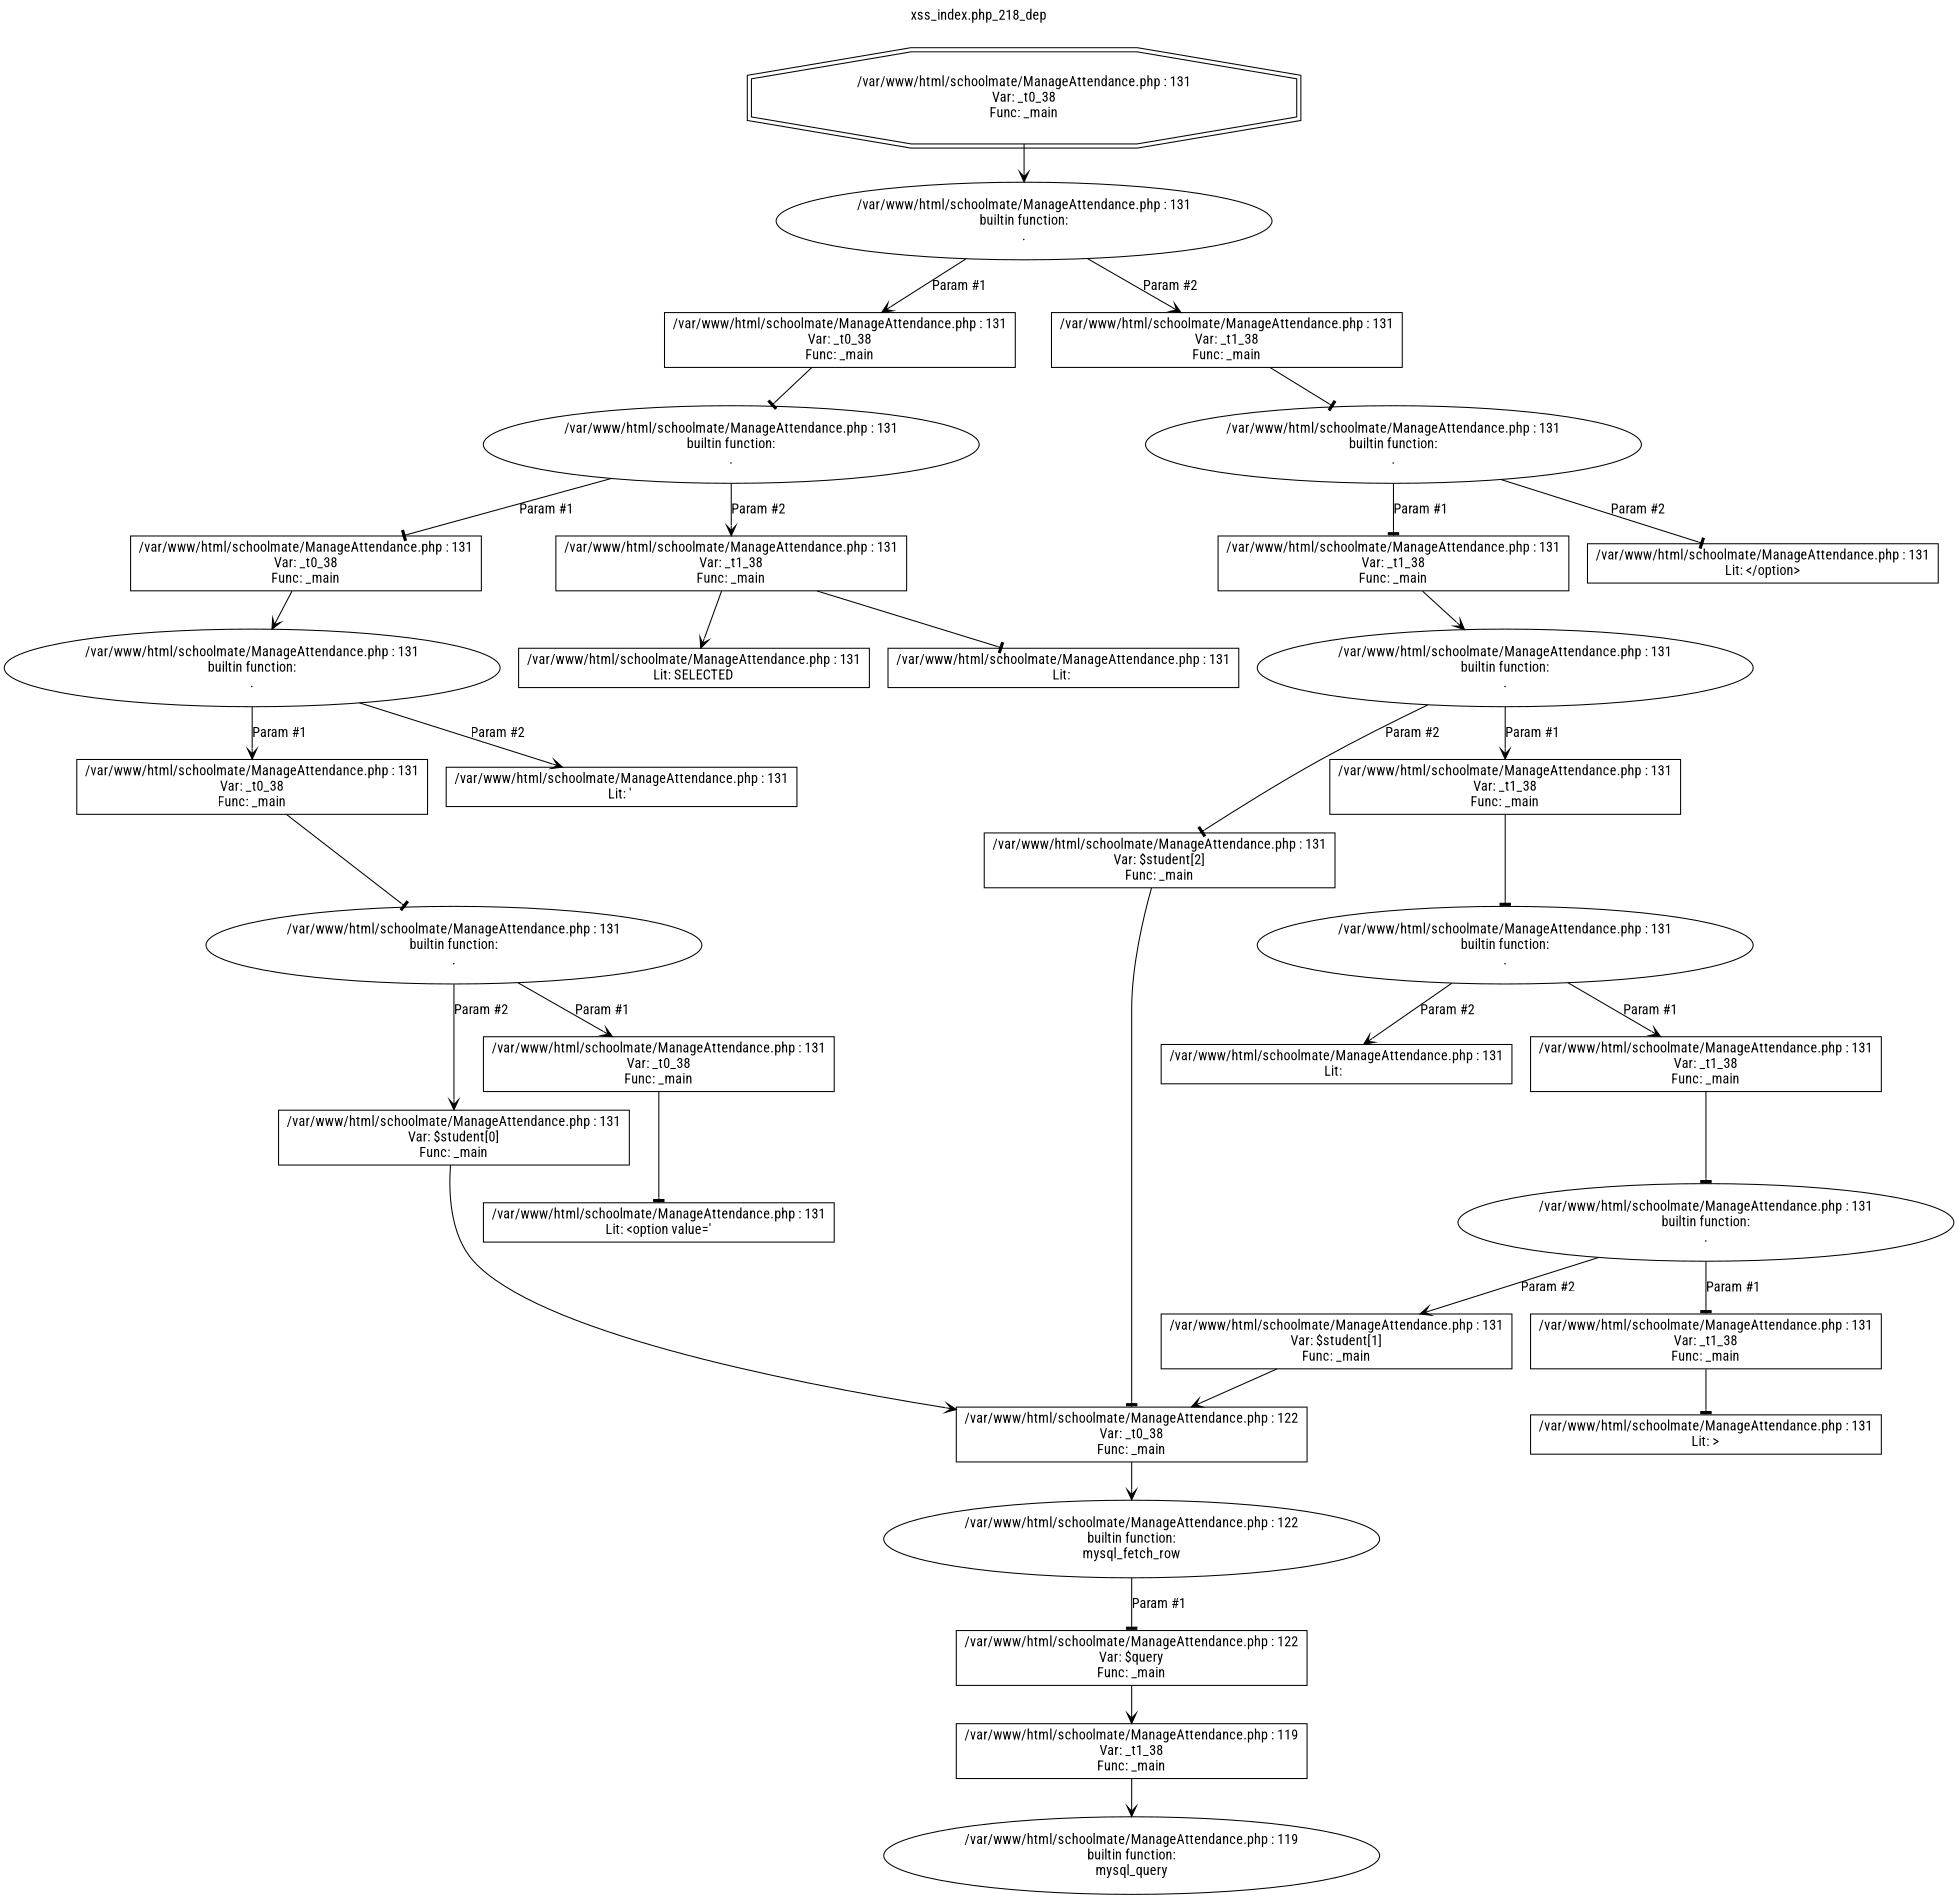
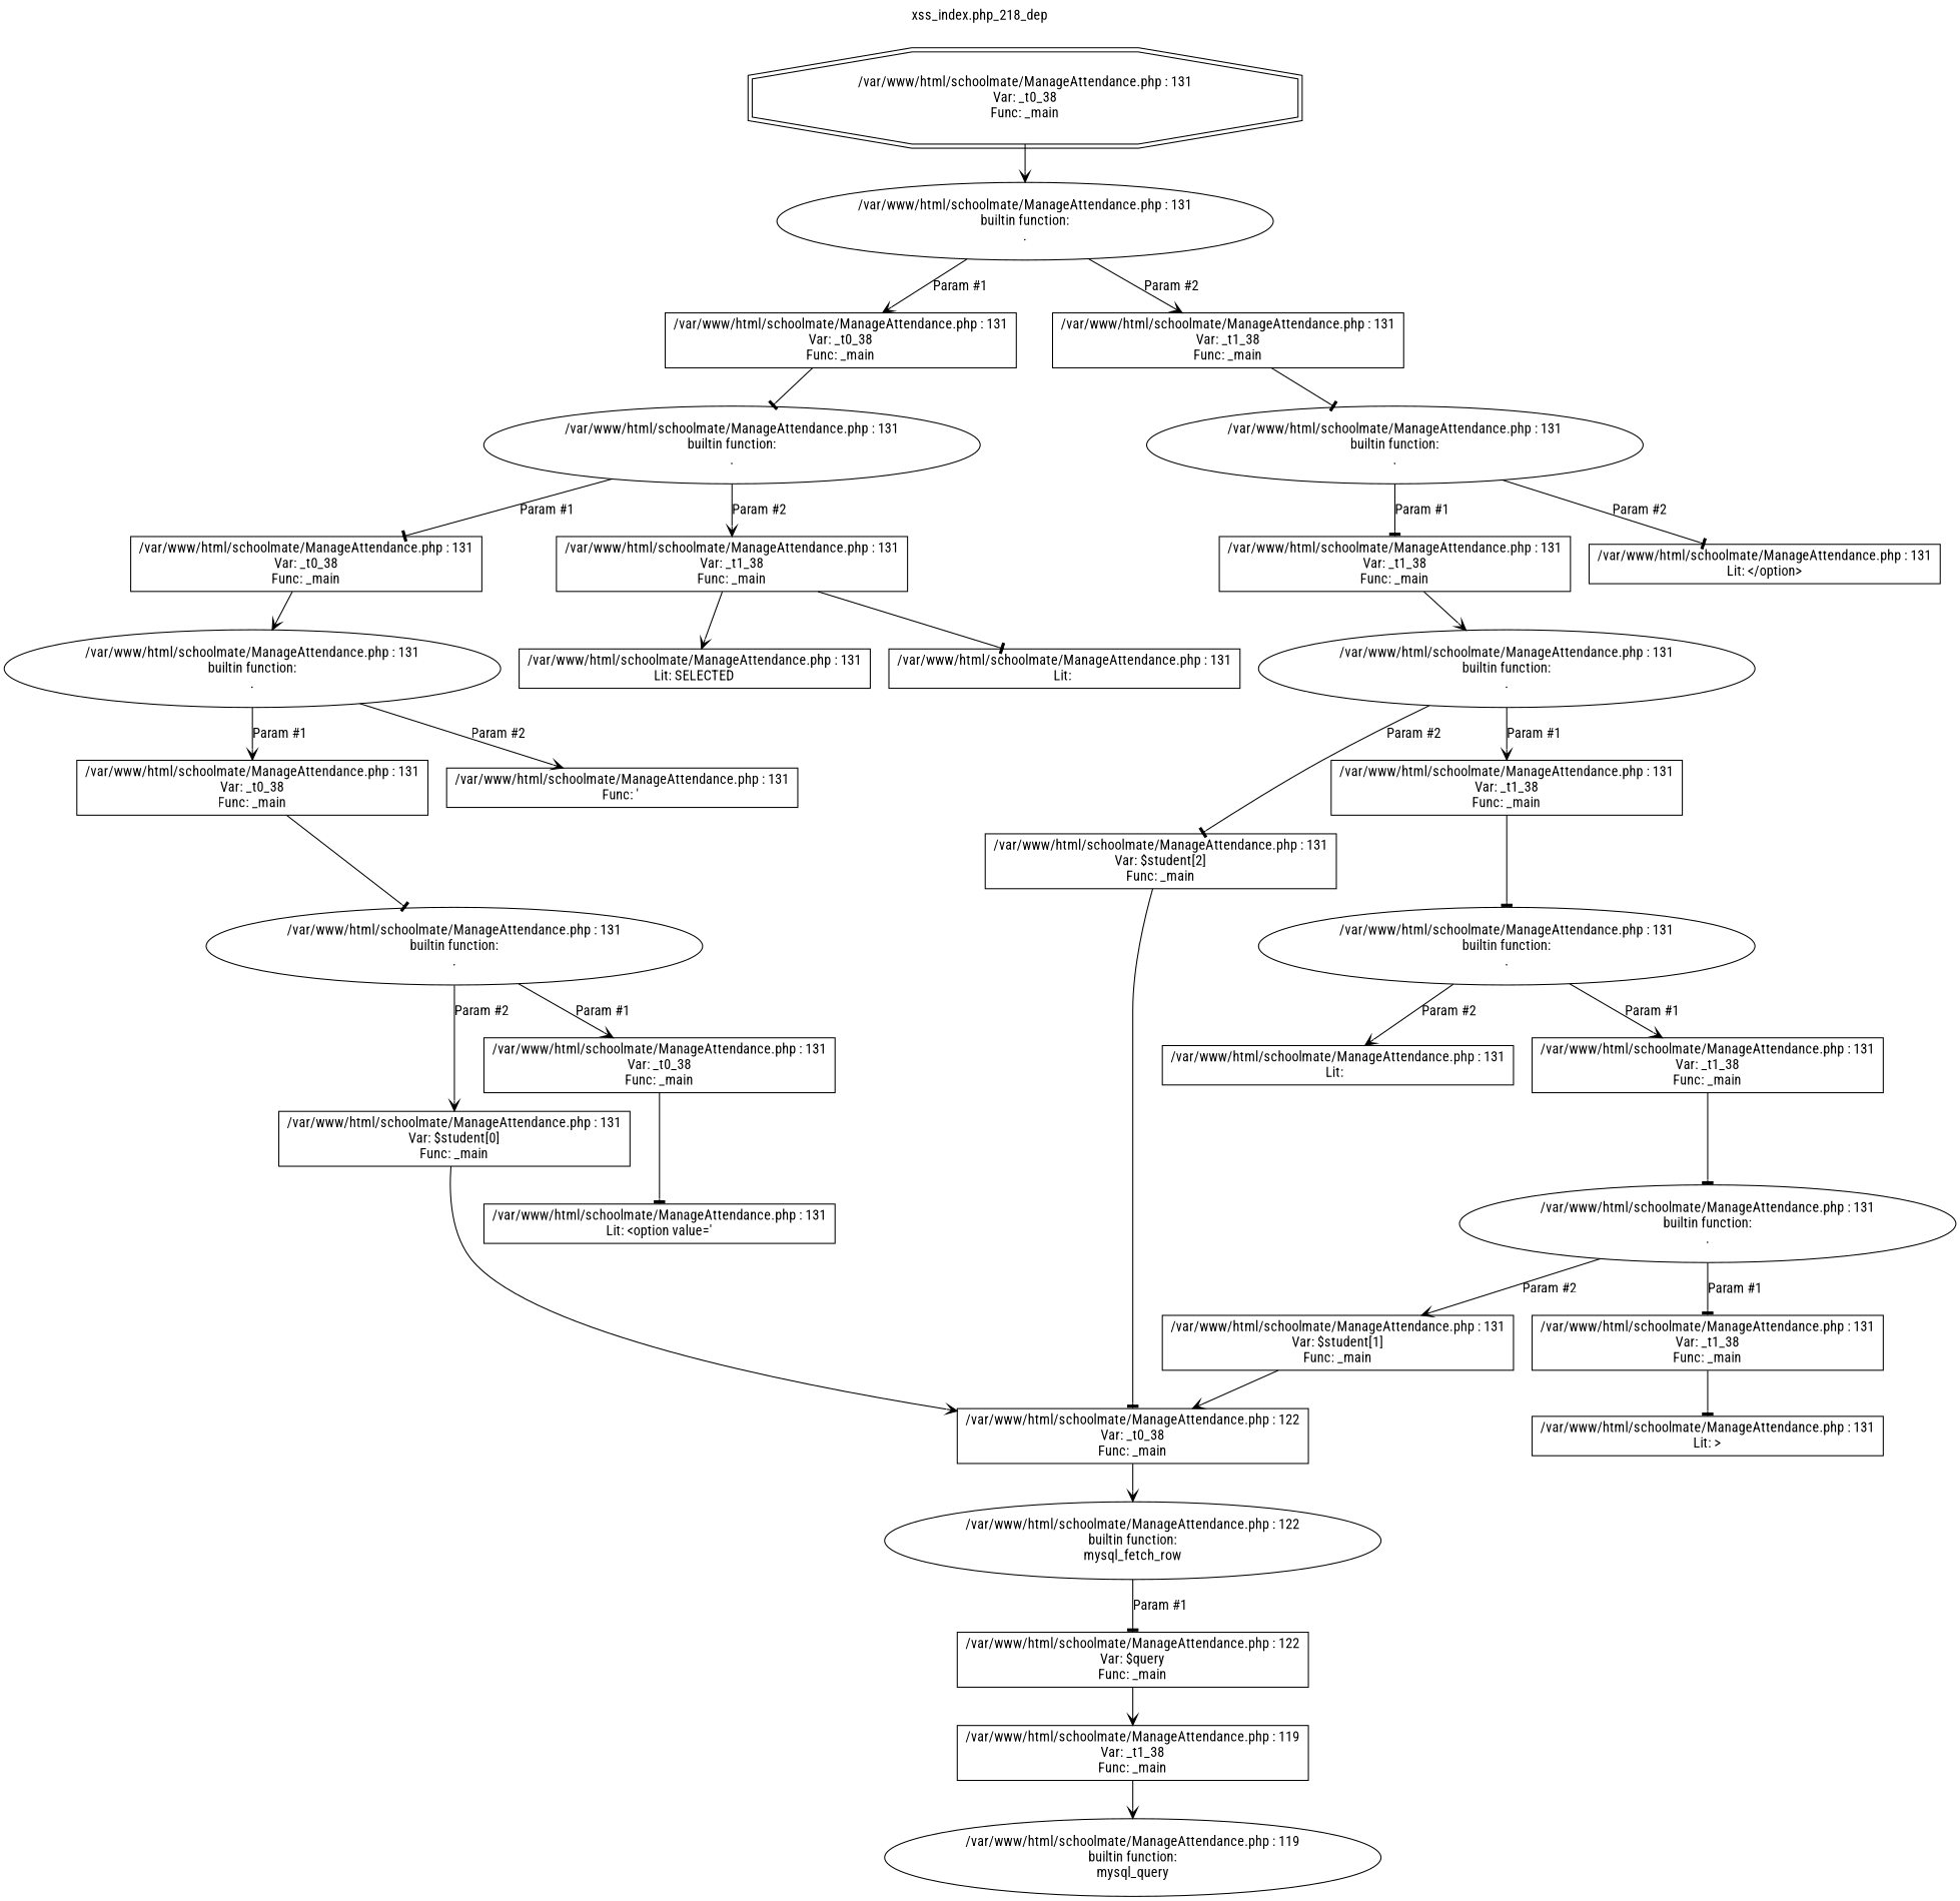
  digraph {
    label="xss_index.php_218_dep"
    labelloc=t
    fontname="Roboto Condensed"
    node [shape=box fontname="Roboto Condensed"]
    edge [arrowhead=vee fontname="Roboto Condensed"]
    n1 [label="/var/www/html/schoolmate/ManageAttendance.php : 131\nVar: _t0_38\nFunc: _main\n" shape=doubleoctagon]
    n2 [label="/var/www/html/schoolmate/ManageAttendance.php : 131\nbuiltin function:\n.\n" shape=ellipse]
    n3 [label="/var/www/html/schoolmate/ManageAttendance.php : 131\nVar: _t0_38\nFunc: _main\n"]
    n4 [label="/var/www/html/schoolmate/ManageAttendance.php : 131\nVar: _t1_38\nFunc: _main\n"]
    n5 [label="/var/www/html/schoolmate/ManageAttendance.php : 131\nbuiltin function:\n.\n" shape=ellipse]
    n6 [label="/var/www/html/schoolmate/ManageAttendance.php : 131\nVar: _t0_38\nFunc: _main\n"]
    n7 [label="/var/www/html/schoolmate/ManageAttendance.php : 131\nVar: _t1_38\nFunc: _main\n"]
    n8 [label="/var/www/html/schoolmate/ManageAttendance.php : 131\nbuiltin function:\n.\n" shape=ellipse]
    n9 [label="/var/www/html/schoolmate/ManageAttendance.php : 131\nVar: _t0_38\nFunc: _main\n"]
-   n10 [label="/var/www/html/schoolmate/ManageAttendance.php : 131\nLit: ' \n"]
+   n10 [label="/var/www/html/schoolmate/ManageAttendance.php : 131\nFunc: ' \n"]
    n11 [label="/var/www/html/schoolmate/ManageAttendance.php : 131\nbuiltin function:\n.\n" shape=ellipse]
    n12 [label="/var/www/html/schoolmate/ManageAttendance.php : 131\nVar: _t0_38\nFunc: _main\n"]
    n13 [label="/var/www/html/schoolmate/ManageAttendance.php : 131\nVar: $student[0]\nFunc: _main\n"]
    n14 [label="/var/www/html/schoolmate/ManageAttendance.php : 131\nLit: <option value='\n"]
    n15 [label="/var/www/html/schoolmate/ManageAttendance.php : 122\nVar: _t0_38\nFunc: _main\n"]
    n16 [label="/var/www/html/schoolmate/ManageAttendance.php : 122\nbuiltin function:\nmysql_fetch_row\n" shape=ellipse]
    n17 [label="/var/www/html/schoolmate/ManageAttendance.php : 122\nVar: $query\nFunc: _main\n"]
    n18 [label="/var/www/html/schoolmate/ManageAttendance.php : 119\nVar: _t1_38\nFunc: _main\n"]
    n19 [label="/var/www/html/schoolmate/ManageAttendance.php : 119\nbuiltin function:\nmysql_query\n" shape=ellipse]
    n20 [label="/var/www/html/schoolmate/ManageAttendance.php : 131\nLit: \n"]
    n21 [label="/var/www/html/schoolmate/ManageAttendance.php : 131\nLit: SELECTED\n"]
    n22 [label="/var/www/html/schoolmate/ManageAttendance.php : 131\nbuiltin function:\n.\n" shape=ellipse]
    n23 [label="/var/www/html/schoolmate/ManageAttendance.php : 131\nVar: _t1_38\nFunc: _main\n"]
    n24 [label="/var/www/html/schoolmate/ManageAttendance.php : 131\nLit: </option>\n"]
    n25 [label="/var/www/html/schoolmate/ManageAttendance.php : 131\nbuiltin function:\n.\n" shape=ellipse]
    n26 [label="/var/www/html/schoolmate/ManageAttendance.php : 131\nVar: _t1_38\nFunc: _main\n"]
    n27 [label="/var/www/html/schoolmate/ManageAttendance.php : 131\nVar: $student[2]\nFunc: _main\n"]
    n28 [label="/var/www/html/schoolmate/ManageAttendance.php : 131\nbuiltin function:\n.\n" shape=ellipse]
    n29 [label="/var/www/html/schoolmate/ManageAttendance.php : 131\nVar: _t1_38\nFunc: _main\n"]
    n30 [label="/var/www/html/schoolmate/ManageAttendance.php : 131\nLit:  \n"]
    n31 [label="/var/www/html/schoolmate/ManageAttendance.php : 131\nbuiltin function:\n.\n" shape=ellipse]
    n32 [label="/var/www/html/schoolmate/ManageAttendance.php : 131\nVar: _t1_38\nFunc: _main\n"]
    n33 [label="/var/www/html/schoolmate/ManageAttendance.php : 131\nVar: $student[1]\nFunc: _main\n"]
    n34 [label="/var/www/html/schoolmate/ManageAttendance.php : 131\nLit: >\n"]
    n1 -> n2
    n2 -> n3 [label="Param #1"]
    n2 -> n4 [label="Param #2"]
    n3 -> n5 [arrowhead=tee]
    n4 -> n22 [arrowhead=tee]
    n5 -> n6 [label="Param #1" arrowhead=tee]
    n5 -> n7 [label="Param #2"]
    n6 -> n8
    n7 -> n20 [arrowhead=tee]
    n7 -> n21
    n8 -> n9 [label="Param #1"]
    n8 -> n10 [label="Param #2"]
    n9 -> n11 [arrowhead=tee]
    n11 -> n12 [label="Param #1"]
    n11 -> n13 [label="Param #2"]
    n12 -> n14 [arrowhead=tee]
    n13 -> n15
    n15 -> n16
    n16 -> n17 [label="Param #1" arrowhead=tee]
    n17 -> n18
    n18 -> n19
    n22 -> n23 [label="Param #1" arrowhead=tee]
    n22 -> n24 [label="Param #2" arrowhead=tee]
    n23 -> n25
    n25 -> n26 [label="Param #1"]
    n25 -> n27 [label="Param #2" arrowhead=tee]
    n26 -> n28 [arrowhead=tee]
    n27 -> n15 [arrowhead=tee]
    n28 -> n29 [label="Param #1"]
    n28 -> n30 [label="Param #2"]
    n29 -> n31 [arrowhead=tee]
    n31 -> n32 [label="Param #1" arrowhead=tee]
    n31 -> n33 [label="Param #2"]
    n32 -> n34 [arrowhead=tee]
    n33 -> n15
  }
